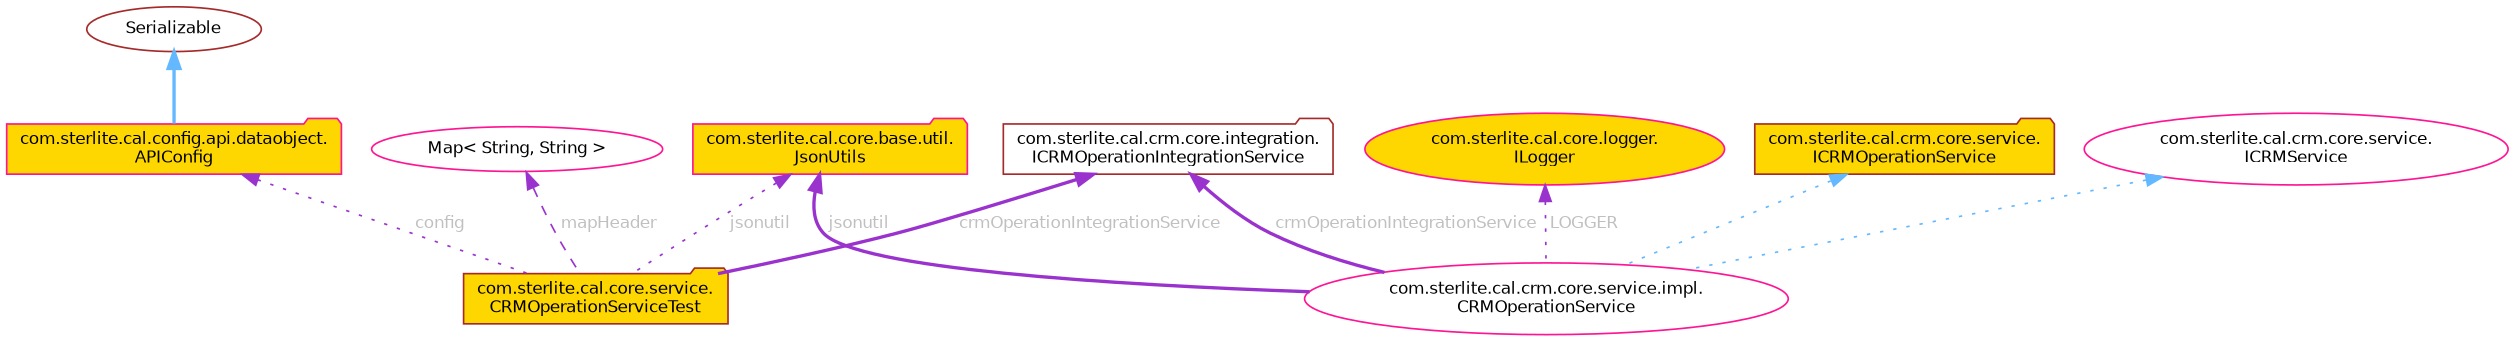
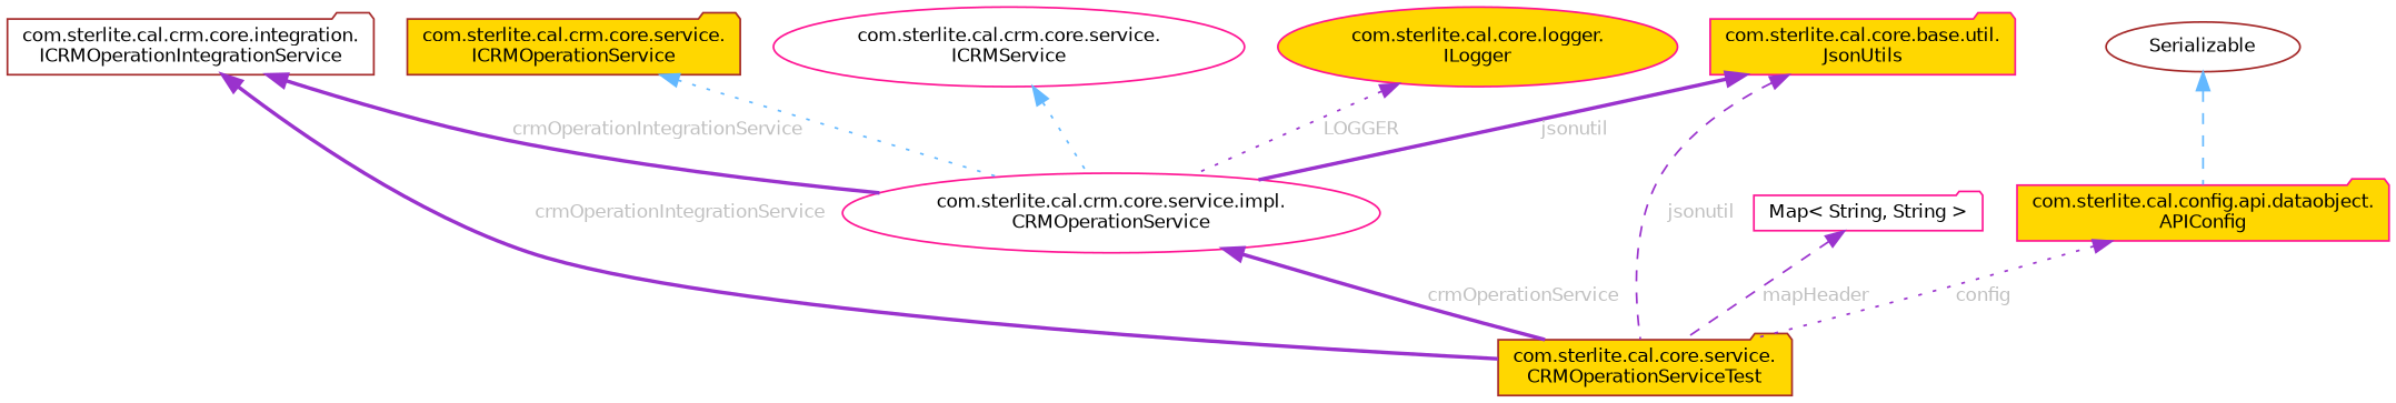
  digraph {
    rankdir=TB
    node [color=deeppink fillcolor=gold fontname=Helvetica fontsize=10 shape=folder style=filled]
    edge [color=darkorchid3 dir=back fontcolor=grey fontname=Helvetica fontsize=10 labelfontname=Helvetica labelfontsize=10 style=bold]
    n1 [color=brown fontcolor=black height=0.2 label="com.sterlite.cal.core.service.\lCRMOperationServiceTest" width=0.4]
    n2 [fillcolor=white height=0.2 label="com.sterlite.cal.crm.core.service.impl.\lCRMOperationService" shape=ellipse width=0.4]
    n3 [color=brown height=0.2 label="com.sterlite.cal.crm.core.service.\lICRMOperationService" width=0.4]
    n4 [fillcolor=white height=0.2 label="com.sterlite.cal.crm.core.service.\lICRMService" shape=ellipse width=0.4]
    n5 [height=0.2 label="com.sterlite.cal.core.logger.\lILogger" shape=ellipse width=0.4]
    n6 [color=brown fillcolor=white height=0.2 label="com.sterlite.cal.crm.core.integration.\lICRMOperationIntegrationService" width=0.4]
    n7 [height=0.2 label="com.sterlite.cal.core.base.util.\lJsonUtils" width=0.4]
-   n8 [fillcolor=white height=0.2 label="Map\< String, String \>" shape=ellipse width=0.4]
+   n8 [fillcolor=white height=0.2 label="Map\< String, String \>" width=0.4]
    n9 [height=0.2 label="com.sterlite.cal.config.api.dataobject.\lAPIConfig" width=0.4]
    n10 [color=brown fillcolor=white height=0.2 label=Serializable shape=ellipse width=0.4]
+   n2 -> n1 [label=" crmOperationService"]
    n3 -> n2 [color=steelblue1 style=dotted fontcolor=""]
    n4 -> n2 [color=steelblue1 style=dotted fontcolor=""]
    n5 -> n2 [label=" LOGGER" style=dotted]
    n6 -> n1 [label=" crmOperationIntegrationService"]
    n6 -> n2 [label=" crmOperationIntegrationService"]
-   n7 -> n1 [label=" jsonutil" style=dotted]
+   n7 -> n1 [label=" jsonutil" style=dashed]
    n7 -> n2 [label=" jsonutil"]
    n8 -> n1 [label=" mapHeader" style=dashed]
    n9 -> n1 [label=" config" style=dotted]
-   n10 -> n9 [color=steelblue1 fontcolor=""]
+   n10 -> n9 [color=steelblue1 style=dashed fontcolor=""]
  }
